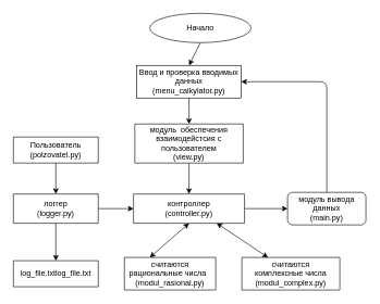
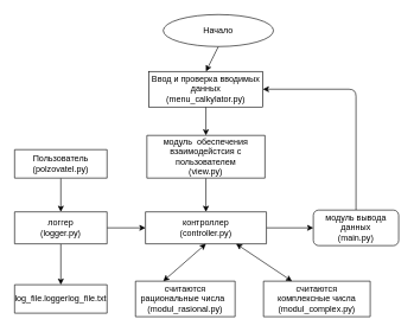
  <mxCell id="0" />
  <mxCell id="1" parent="0" />
  <mxCell id="2" style="edgeStyle=none;html=1;exitX=0.5;exitY=1;exitDx=0;exitDy=0;entryX=0.5;entryY=0;entryDx=0;entryDy=0;" edge="1" parent="1" source="3" target="16"><mxGeometry relative="1" as="geometry" /></mxCell>
  <mxCell id="3" value="Ввод и проверка вводимых данных&lt;br&gt;(menu_calkylator.py)" style="rounded=0;whiteSpace=wrap;html=1;" parent="1" vertex="1"><mxGeometry x="209" y="100" width="160" height="50" as="geometry" /></mxCell>
  <mxCell id="4" value="считаются &lt;br&gt;рациональные числа&amp;nbsp;&amp;nbsp;&lt;br&gt;(modul_rasional.py)" style="shape=parallelogram;perimeter=parallelogramPerimeter;whiteSpace=wrap;html=1;fixedSize=1;size=0;" parent="1" vertex="1"><mxGeometry x="190" y="395" width="140" height="50" as="geometry" /></mxCell>
  <mxCell id="5" style="edgeStyle=none;html=1;exitX=0.5;exitY=0;exitDx=0;exitDy=0;entryX=1;entryY=0.5;entryDx=0;entryDy=0;" edge="1" parent="1" source="6" target="3"><mxGeometry relative="1" as="geometry"><mxPoint x="500" y="150" as="targetPoint" /><Array as="points"><mxPoint x="500" y="125" /></Array></mxGeometry></mxCell>
  <mxCell id="6" value="модуль вывода данных&lt;br&gt;(main.py)" style="whiteSpace=wrap;html=1;rounded=1;" parent="1" vertex="1"><mxGeometry x="440" y="295" width="120" height="50" as="geometry" /></mxCell>
  <mxCell id="7" style="edgeStyle=none;html=1;exitX=1;exitY=0.5;exitDx=0;exitDy=0;entryX=0;entryY=0.5;entryDx=0;entryDy=0;" edge="1" parent="1" source="8" target="6"><mxGeometry relative="1" as="geometry" /></mxCell>
  <mxCell id="8" value="контроллер&lt;br&gt;(controller.py)" style="shape=parallelogram;perimeter=parallelogramPerimeter;whiteSpace=wrap;html=1;fixedSize=1;size=0;" parent="1" vertex="1"><mxGeometry x="204" y="297.5" width="170" height="45" as="geometry" /></mxCell>
  <mxCell id="9" style="edgeStyle=none;html=1;exitX=0.5;exitY=1;exitDx=0;exitDy=0;entryX=0.5;entryY=0;entryDx=0;entryDy=0;" parent="1" source="11" target="17" edge="1"><mxGeometry relative="1" as="geometry" /></mxCell>
  <mxCell id="10" style="edgeStyle=none;html=1;entryX=0;entryY=0.5;entryDx=0;entryDy=0;" edge="1" parent="1" source="11" target="8"><mxGeometry relative="1" as="geometry" /></mxCell>
  <mxCell id="11" value="логгер&lt;br&gt;(logger.py)" style="shape=parallelogram;perimeter=parallelogramPerimeter;whiteSpace=wrap;html=1;fixedSize=1;size=0;" parent="1" vertex="1"><mxGeometry x="20" y="297.5" width="130" height="45" as="geometry" /></mxCell>
  <mxCell id="12" value="считаются &lt;br&gt;&amp;nbsp;комплексные числа&amp;nbsp;&lt;br&gt;(modul_complex.py)" style="shape=parallelogram;perimeter=parallelogramPerimeter;whiteSpace=wrap;html=1;fixedSize=1;size=0;" parent="1" vertex="1"><mxGeometry x="370" y="395" width="150" height="50" as="geometry" /></mxCell>
  <mxCell id="13" style="edgeStyle=none;html=1;entryX=0.5;entryY=0;entryDx=0;entryDy=0;" parent="1" source="14" target="11" edge="1"><mxGeometry relative="1" as="geometry" /></mxCell>
  <mxCell id="14" value="Пользователь&lt;br&gt;(polzovatel.py)" style="shape=parallelogram;perimeter=parallelogramPerimeter;whiteSpace=wrap;html=1;fixedSize=1;size=0;" parent="1" vertex="1"><mxGeometry x="20" y="210" width="130" height="40" as="geometry" /></mxCell>
  <mxCell id="15" style="edgeStyle=none;html=1;exitX=0.5;exitY=1;exitDx=0;exitDy=0;entryX=0.5;entryY=0;entryDx=0;entryDy=0;" edge="1" parent="1" source="16" target="8"><mxGeometry relative="1" as="geometry" /></mxCell>
  <mxCell id="16" value="модуль&amp;nbsp; обеспечения взаимодейстсия с пользователем&lt;br&gt;(view.py)" style="shape=parallelogram;perimeter=parallelogramPerimeter;whiteSpace=wrap;html=1;fixedSize=1;size=0;" parent="1" vertex="1"><mxGeometry x="206" y="190" width="166" height="60" as="geometry" /></mxCell>
- <mxCell id="17" value="&lt;span style=&quot;text-align: left&quot;&gt;log_file.txt&lt;/span&gt;&lt;span style=&quot;text-align: left&quot;&gt;log_file.txt&lt;/span&gt;" style="shape=parallelogram;perimeter=parallelogramPerimeter;whiteSpace=wrap;html=1;fixedSize=1;size=0;" parent="1" vertex="1"><mxGeometry x="20" y="400" width="130" height="40" as="geometry" /></mxCell>
+ <mxCell id="17" value="&lt;span style=&quot;text-align: left&quot;&gt;log_file.logger&lt;/span&gt;&lt;span style=&quot;text-align: left&quot;&gt;log_file.txt&lt;/span&gt;" style="shape=parallelogram;perimeter=parallelogramPerimeter;whiteSpace=wrap;html=1;fixedSize=1;size=0;" parent="1" vertex="1"><mxGeometry x="20" y="400" width="130" height="40" as="geometry" /></mxCell>
  <mxCell id="18" style="edgeStyle=none;html=1;exitX=0.5;exitY=1;exitDx=0;exitDy=0;entryX=0.5;entryY=0;entryDx=0;entryDy=0;" edge="1" parent="1" source="19" target="3"><mxGeometry relative="1" as="geometry" /></mxCell>
  <mxCell id="19" value="Начало" style="ellipse;whiteSpace=wrap;html=1;" vertex="1" parent="1"><mxGeometry x="229" y="20" width="155" height="45" as="geometry" /></mxCell>
  <mxCell id="20" value="" style="endArrow=classic;startArrow=classic;html=1;entryX=0.5;entryY=1;entryDx=0;entryDy=0;" edge="1" parent="1" target="8"><mxGeometry width="50" height="50" relative="1" as="geometry"><mxPoint x="229" y="395" as="sourcePoint" /><mxPoint x="279" y="345" as="targetPoint" /></mxGeometry></mxCell>
  <mxCell id="21" value="" style="endArrow=classic;startArrow=classic;html=1;entryX=0.75;entryY=1;entryDx=0;entryDy=0;" edge="1" parent="1" target="8"><mxGeometry width="50" height="50" relative="1" as="geometry"><mxPoint x="410" y="395" as="sourcePoint" /><mxPoint x="460" y="345" as="targetPoint" /></mxGeometry></mxCell>
